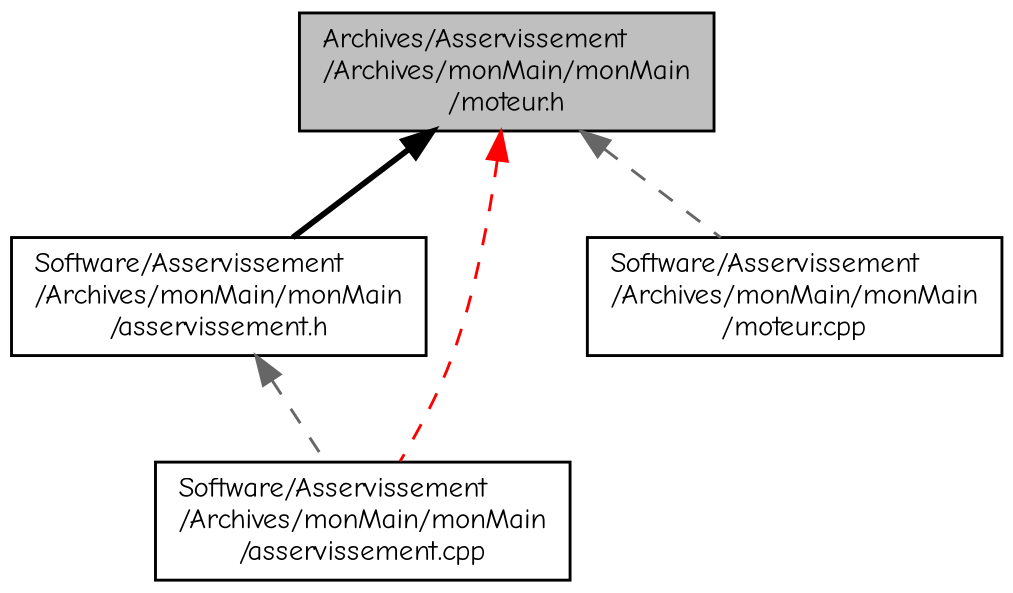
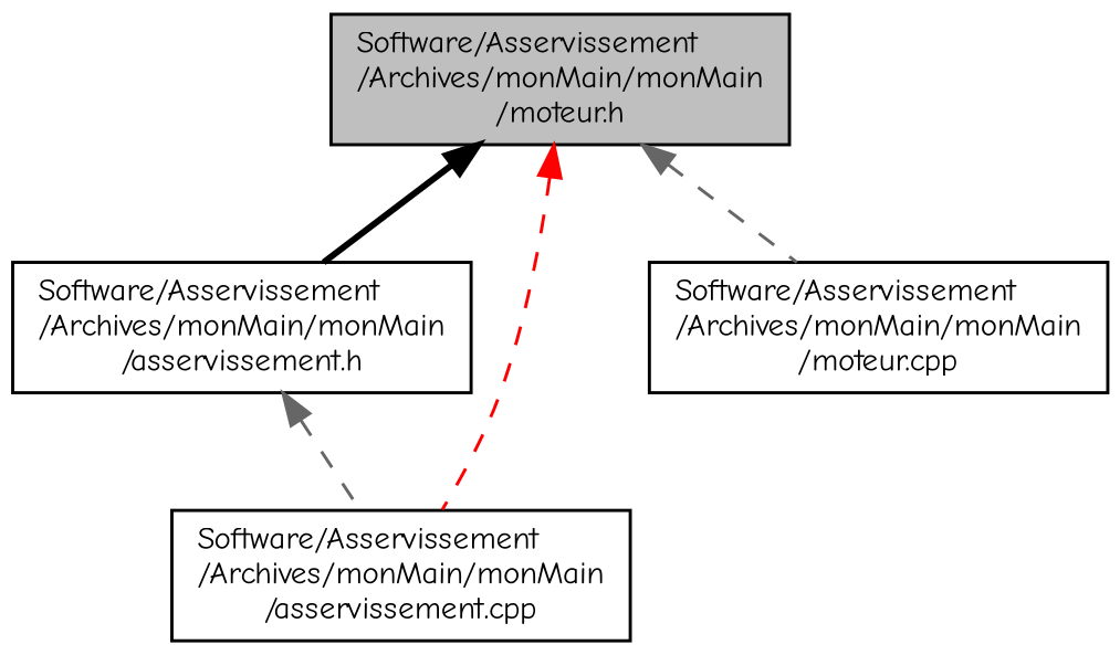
  digraph {
    fontname="Comic Neue"
    node [color=black fillcolor=white fontname="Comic Neue" fontsize=10 shape=record style=filled]
    edge [color=gray40 dir=back fontname="Comic Neue" fontsize=10 labelfontname=Helvetica labelfontsize=10 style=dashed]
-   n1 [fillcolor=grey75 fontcolor=black height=0.2 label="Archives/Asservissement\l/Archives/monMain/monMain\l/moteur.h" width=0.4]
+   n1 [fillcolor=grey75 fontcolor=black height=0.2 label="Software/Asservissement\l/Archives/monMain/monMain\l/moteur.h" width=0.4]
    n2 [height=0.2 label="Software/Asservissement\l/Archives/monMain/monMain\l/asservissement.h" width=0.4]
    n3 [height=0.2 label="Software/Asservissement\l/Archives/monMain/monMain\l/asservissement.cpp" width=0.4]
    n4 [height=0.2 label="Software/Asservissement\l/Archives/monMain/monMain\l/moteur.cpp" width=0.4]
    n1 -> n2 [color=black style=bold]
    n1 -> n3 [color=red]
    n1 -> n4
    n2 -> n3
  }
